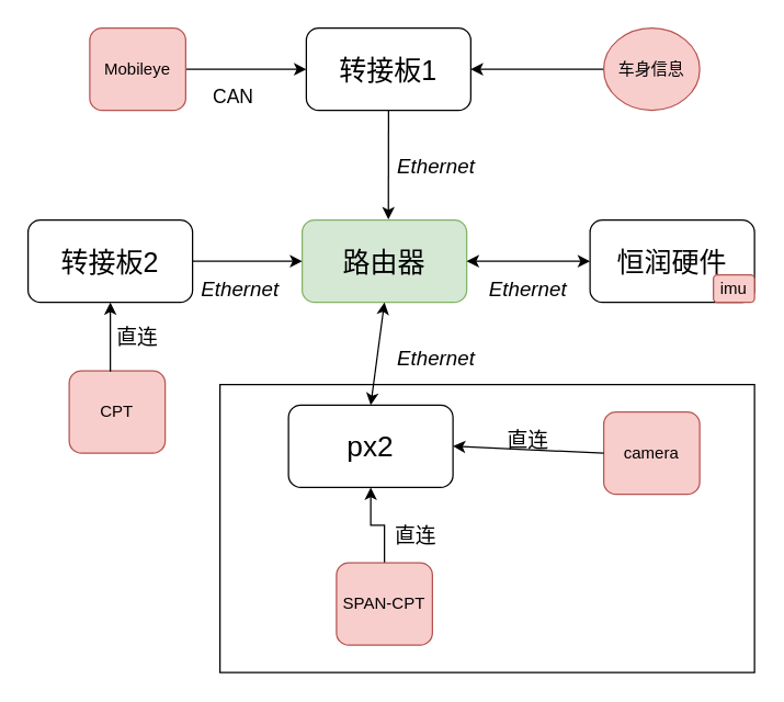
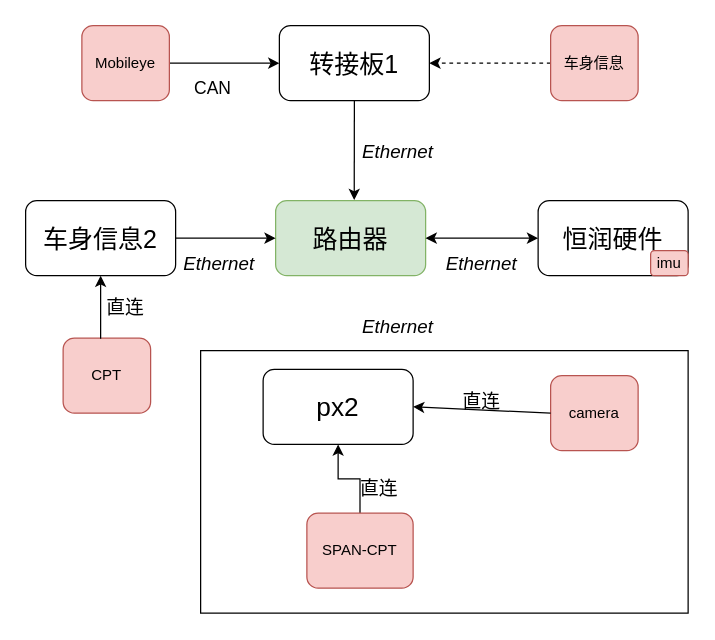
  <mxCell id="0" />
  <mxCell id="1" parent="0" />
  <mxCell id="2" value="" style="rounded=0;whiteSpace=wrap;html=1;strokeWidth=1;" vertex="1" parent="1"><mxGeometry x="160" y="280" width="390" height="210" as="geometry" /></mxCell>
  <mxCell id="3" value="&lt;font style=&quot;font-size: 20px&quot;&gt;路由器&lt;/font&gt;" style="rounded=1;whiteSpace=wrap;html=1;fillColor=#d5e8d4;strokeColor=#82b366;" parent="1" vertex="1"><mxGeometry x="220" y="160" width="120" height="60" as="geometry" /></mxCell>
  <mxCell id="4" value="&lt;font style=&quot;font-size: 21px&quot;&gt;px2&lt;/font&gt;" style="rounded=1;whiteSpace=wrap;html=1;" parent="1" vertex="1"><mxGeometry x="210" y="295" width="120" height="60" as="geometry" /></mxCell>
  <mxCell id="5" value="camera" style="rounded=1;whiteSpace=wrap;html=1;fillColor=#f8cecc;strokeColor=#b85450;" parent="1" vertex="1"><mxGeometry x="440" y="300" width="70" height="60" as="geometry" /></mxCell>
- <mxCell id="6" value="" style="endArrow=classic;startArrow=classic;html=1;exitX=0.5;exitY=0;exitDx=0;exitDy=0;entryX=0.5;entryY=1;entryDx=0;entryDy=0;" parent="1" source="4" target="3" edge="1"><mxGeometry width="50" height="50" relative="1" as="geometry"><mxPoint x="250" y="270" as="sourcePoint" /><mxPoint x="300" y="220" as="targetPoint" /></mxGeometry></mxCell>
  <mxCell id="7" value="" style="endArrow=classic;html=1;exitX=0;exitY=0.5;exitDx=0;exitDy=0;entryX=1;entryY=0.5;entryDx=0;entryDy=0;" parent="1" source="5" target="4" edge="1"><mxGeometry width="50" height="50" relative="1" as="geometry"><mxPoint x="220" y="430" as="sourcePoint" /><mxPoint x="270" y="380" as="targetPoint" /></mxGeometry></mxCell>
  <mxCell id="8" value="&lt;font style=&quot;font-size: 20px&quot;&gt;恒润硬件&lt;/font&gt;" style="rounded=1;whiteSpace=wrap;html=1;" parent="1" vertex="1"><mxGeometry x="430" y="160" width="120" height="60" as="geometry" /></mxCell>
  <mxCell id="9" value="imu" style="rounded=1;whiteSpace=wrap;html=1;fillColor=#f8cecc;strokeColor=#b85450;" parent="1" vertex="1"><mxGeometry x="520" y="200" width="30" height="20" as="geometry" /></mxCell>
  <mxCell id="10" value="" style="endArrow=classic;startArrow=classic;html=1;exitX=0;exitY=0.5;exitDx=0;exitDy=0;entryX=1;entryY=0.5;entryDx=0;entryDy=0;" parent="1" source="8" target="3" edge="1"><mxGeometry width="50" height="50" relative="1" as="geometry"><mxPoint x="610" y="100" as="sourcePoint" /><mxPoint x="610" y="20" as="targetPoint" /></mxGeometry></mxCell>
  <mxCell id="11" value="&lt;font style=&quot;font-size: 20px&quot;&gt;转接板1&lt;/font&gt;" style="rounded=1;whiteSpace=wrap;html=1;" parent="1" vertex="1"><mxGeometry x="223" y="20" width="120" height="60" as="geometry" /></mxCell>
- <mxCell id="12" style="edgeStyle=orthogonalEdgeStyle;rounded=0;orthogonalLoop=1;jettySize=auto;html=1;entryX=1;entryY=0.5;entryDx=0;entryDy=0;" edge="1" parent="1" source="13" target="11"><mxGeometry relative="1" as="geometry" /></mxCell>
- <mxCell id="13" value="车身信息" style="ellipse;whiteSpace=wrap;html=1;fillColor=#f8cecc;strokeColor=#b85450;" parent="1" vertex="1"><mxGeometry x="440" y="20" width="70" height="60" as="geometry" /></mxCell>
+ <mxCell id="12" style="edgeStyle=orthogonalEdgeStyle;rounded=0;orthogonalLoop=1;jettySize=auto;html=1;entryX=1;entryY=0.5;entryDx=0;entryDy=0;dashed=1;" edge="1" parent="1" source="13" target="11"><mxGeometry relative="1" as="geometry" /></mxCell>
+ <mxCell id="13" value="车身信息" style="rounded=1;whiteSpace=wrap;html=1;fillColor=#f8cecc;strokeColor=#b85450;" parent="1" vertex="1"><mxGeometry x="440" y="20" width="70" height="60" as="geometry" /></mxCell>
  <mxCell id="14" style="edgeStyle=orthogonalEdgeStyle;rounded=0;orthogonalLoop=1;jettySize=auto;html=1;exitX=1;exitY=0.5;exitDx=0;exitDy=0;entryX=0;entryY=0.5;entryDx=0;entryDy=0;" edge="1" parent="1" source="15" target="11"><mxGeometry relative="1" as="geometry" /></mxCell>
  <mxCell id="15" value="Mobileye" style="rounded=1;whiteSpace=wrap;html=1;fillColor=#f8cecc;strokeColor=#b85450;" parent="1" vertex="1"><mxGeometry x="65" y="20" width="70" height="60" as="geometry" /></mxCell>
  <mxCell id="16" value="" style="endArrow=classic;html=1;exitX=0.5;exitY=1;exitDx=0;exitDy=0;entryX=0.524;entryY=-0.008;entryDx=0;entryDy=0;entryPerimeter=0;" parent="1" source="11" target="3" edge="1"><mxGeometry width="50" height="50" relative="1" as="geometry"><mxPoint x="70" y="430" as="sourcePoint" /><mxPoint x="120" y="380" as="targetPoint" /></mxGeometry></mxCell>
  <mxCell id="17" value="&lt;font style=&quot;font-size: 14px&quot;&gt;CAN&lt;/font&gt;" style="text;html=1;strokeColor=none;fillColor=none;align=center;verticalAlign=middle;whiteSpace=wrap;rounded=0;strokeWidth=4;" parent="1" vertex="1"><mxGeometry x="150" y="60" width="40" height="20" as="geometry" /></mxCell>
  <mxCell id="18" value="&lt;font size=&quot;1&quot;&gt;&lt;em style=&quot;font-size: 15px&quot;&gt;Ethernet&lt;/em&gt;&lt;/font&gt;" style="text;html=1;strokeColor=none;fillColor=none;align=center;verticalAlign=middle;whiteSpace=wrap;rounded=0;" parent="1" vertex="1"><mxGeometry x="283" y="100" width="70" height="40" as="geometry" /></mxCell>
  <mxCell id="19" value="&lt;font size=&quot;1&quot;&gt;&lt;em style=&quot;font-size: 15px&quot;&gt;Ethernet&lt;/em&gt;&lt;/font&gt;" style="text;html=1;strokeColor=none;fillColor=none;align=center;verticalAlign=middle;whiteSpace=wrap;rounded=0;" parent="1" vertex="1"><mxGeometry x="283" y="240" width="70" height="40" as="geometry" /></mxCell>
  <mxCell id="20" value="&lt;font size=&quot;1&quot;&gt;&lt;em style=&quot;font-size: 15px&quot;&gt;Ethernet&lt;/em&gt;&lt;/font&gt;" style="text;html=1;strokeColor=none;fillColor=none;align=center;verticalAlign=middle;whiteSpace=wrap;rounded=0;" parent="1" vertex="1"><mxGeometry x="350" y="190" width="70" height="40" as="geometry" /></mxCell>
- <mxCell id="21" value="&lt;font style=&quot;font-size: 20px&quot;&gt;转接板2&lt;/font&gt;" style="rounded=1;whiteSpace=wrap;html=1;" parent="1" vertex="1"><mxGeometry x="20" y="160" width="120" height="60" as="geometry" /></mxCell>
+ <mxCell id="21" value="&lt;font style=&quot;font-size: 20px&quot;&gt;车身信息2&lt;/font&gt;" style="rounded=1;whiteSpace=wrap;html=1;" parent="1" vertex="1"><mxGeometry x="20" y="160" width="120" height="60" as="geometry" /></mxCell>
  <mxCell id="22" value="" style="endArrow=classic;html=1;entryX=0;entryY=0.5;entryDx=0;entryDy=0;exitX=1;exitY=0.5;exitDx=0;exitDy=0;" parent="1" source="21" target="3" edge="1"><mxGeometry width="50" height="50" relative="1" as="geometry"><mxPoint x="20" y="430" as="sourcePoint" /><mxPoint x="70" y="380" as="targetPoint" /></mxGeometry></mxCell>
  <mxCell id="23" value="&lt;font size=&quot;1&quot;&gt;&lt;em style=&quot;font-size: 15px&quot;&gt;Ethernet&lt;/em&gt;&lt;/font&gt;" style="text;html=1;strokeColor=none;fillColor=none;align=center;verticalAlign=middle;whiteSpace=wrap;rounded=0;" parent="1" vertex="1"><mxGeometry x="140" y="190" width="70" height="40" as="geometry" /></mxCell>
  <mxCell id="24" value="CPT" style="rounded=1;whiteSpace=wrap;html=1;fillColor=#f8cecc;strokeColor=#b85450;" parent="1" vertex="1"><mxGeometry x="50" y="270" width="70" height="60" as="geometry" /></mxCell>
  <mxCell id="25" value="" style="endArrow=classic;html=1;entryX=0.5;entryY=1;entryDx=0;entryDy=0;exitX=0.429;exitY=0.007;exitDx=0;exitDy=0;exitPerimeter=0;" parent="1" source="24" target="21" edge="1"><mxGeometry width="50" height="50" relative="1" as="geometry"><mxPoint x="80" y="268" as="sourcePoint" /><mxPoint x="70" y="380" as="targetPoint" /></mxGeometry></mxCell>
  <mxCell id="26" value="&lt;font style=&quot;font-size: 15px&quot;&gt;直连&lt;/font&gt;" style="text;html=1;strokeColor=none;fillColor=none;align=center;verticalAlign=middle;whiteSpace=wrap;rounded=0;" parent="1" vertex="1"><mxGeometry x="80" y="235" width="40" height="20" as="geometry" /></mxCell>
  <mxCell id="27" value="&lt;font style=&quot;font-size: 15px&quot;&gt;直连&lt;/font&gt;" style="text;html=1;strokeColor=none;fillColor=none;align=center;verticalAlign=middle;whiteSpace=wrap;rounded=0;" parent="1" vertex="1"><mxGeometry x="365" y="310" width="40" height="20" as="geometry" /></mxCell>
  <mxCell id="28" style="edgeStyle=orthogonalEdgeStyle;rounded=0;orthogonalLoop=1;jettySize=auto;html=1;exitX=0.5;exitY=0;exitDx=0;exitDy=0;entryX=0.5;entryY=1;entryDx=0;entryDy=0;" edge="1" parent="1" source="29" target="4"><mxGeometry relative="1" as="geometry" /></mxCell>
- <mxCell id="29" value="SPAN-CPT" style="rounded=1;whiteSpace=wrap;html=1;fillColor=#f8cecc;strokeColor=#b85450;" vertex="1" parent="1"><mxGeometry x="245" y="410" width="70" height="60" as="geometry" /></mxCell>
+ <mxCell id="29" value="SPAN-CPT" style="rounded=1;whiteSpace=wrap;html=1;fillColor=#f8cecc;strokeColor=#b85450;" vertex="1" parent="1"><mxGeometry x="245" y="410" width="85" height="60" as="geometry" /></mxCell>
  <mxCell id="30" value="&lt;font style=&quot;font-size: 15px&quot;&gt;直连&lt;/font&gt;" style="text;html=1;strokeColor=none;fillColor=none;align=center;verticalAlign=middle;whiteSpace=wrap;rounded=0;" vertex="1" parent="1"><mxGeometry x="283" y="380" width="40" height="20" as="geometry" /></mxCell>
